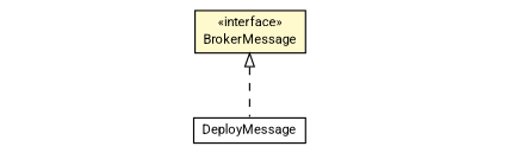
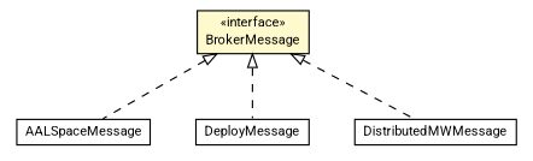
  digraph {
    fontname=Roboto
    nodesep=0.25
    ranksep=0.5
    node [fontcolor=black fontname=Roboto fontsize=10.0 shape=plaintext]
    edge [arrowtail=empty dir=back fontname=Roboto fontsize=10 headport=p labelfontname=Helvetica labelfontsize=10 style=dashed tailport=p]
    n1 [label=<<table title="org.universAAL.middleware.brokers.message.BrokerMessage" border="0" cellborder="1" cellspacing="0" cellpadding="2" port="p" bgcolor="lemonChiffon" href="./BrokerMessage.html"> 		<tr><td><table border="0" cellspacing="0" cellpadding="1"> <tr><td align="center" balign="center"> &#171;interface&#187; </td></tr> <tr><td align="center" balign="center"> BrokerMessage </td></tr> 		</table></td></tr> 		</table>>]
+   n2 [label=<<table title="org.universAAL.middleware.brokers.message.aalspace.AALSpaceMessage" border="0" cellborder="1" cellspacing="0" cellpadding="2" port="p" href="./aalspace/AALSpaceMessage.html"> 		<tr><td><table border="0" cellspacing="0" cellpadding="1"> <tr><td align="center" balign="center"> AALSpaceMessage </td></tr> 		</table></td></tr> 		</table>>]
    n3 [label=<<table title="org.universAAL.middleware.brokers.message.deploy.DeployMessage" border="0" cellborder="1" cellspacing="0" cellpadding="2" port="p" href="./deploy/DeployMessage.html"> 		<tr><td><table border="0" cellspacing="0" cellpadding="1"> <tr><td align="center" balign="center"> DeployMessage </td></tr> 		</table></td></tr> 		</table>>]
+   n4 [label=<<table title="org.universAAL.middleware.brokers.message.distributedmw.DistributedMWMessage" border="0" cellborder="1" cellspacing="0" cellpadding="2" port="p" href="./distributedmw/DistributedMWMessage.html"> 		<tr><td><table border="0" cellspacing="0" cellpadding="1"> <tr><td align="center" balign="center"> DistributedMWMessage </td></tr> 		</table></td></tr> 		</table>>]
+   n1 -> n2
    n1 -> n3
+   n1 -> n4
  }
